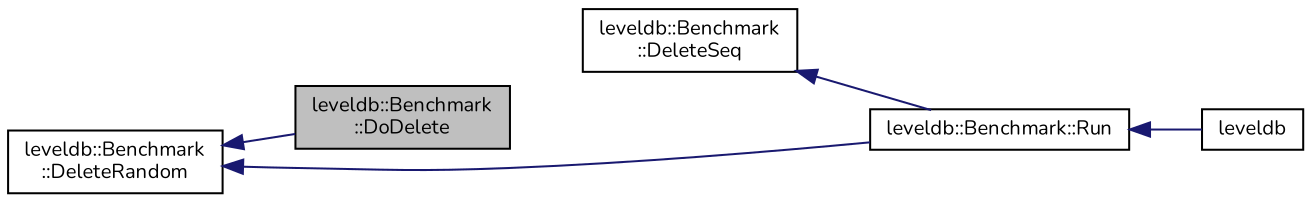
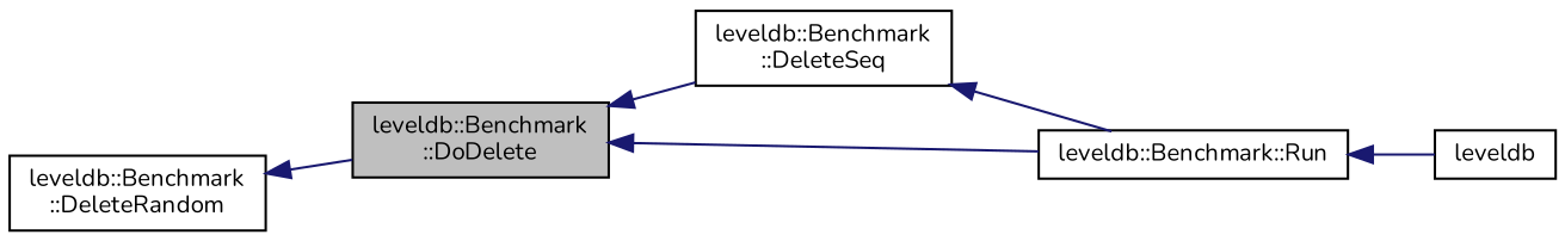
  digraph {
    fontname=Nunito
    rankdir=LR
    node [color=black fillcolor=white fontname=Nunito fontsize=10 shape=record style=filled]
    edge [color=midnightblue dir=back fontname=Nunito fontsize=10 labelfontname=Helvetica labelfontsize=10 style=solid]
    n1 [fillcolor=grey75 fontcolor=black height=0.2 label="leveldb::Benchmark\l::DoDelete" width=0.4]
    n2 [height=0.2 label="leveldb::Benchmark\l::DeleteSeq" width=0.4]
    n3 [height=0.2 label="leveldb::Benchmark::Run" width=0.4]
    n4 [height=0.2 label="leveldb::Benchmark\l::DeleteRandom" width=0.4]
    n5 [height=0.2 label=leveldb width=0.4]
+   n1 -> n2
    n2 -> n3
    n3 -> n5
    n4 -> n1
-   n4 -> n3
+   n1 -> n3
  }
